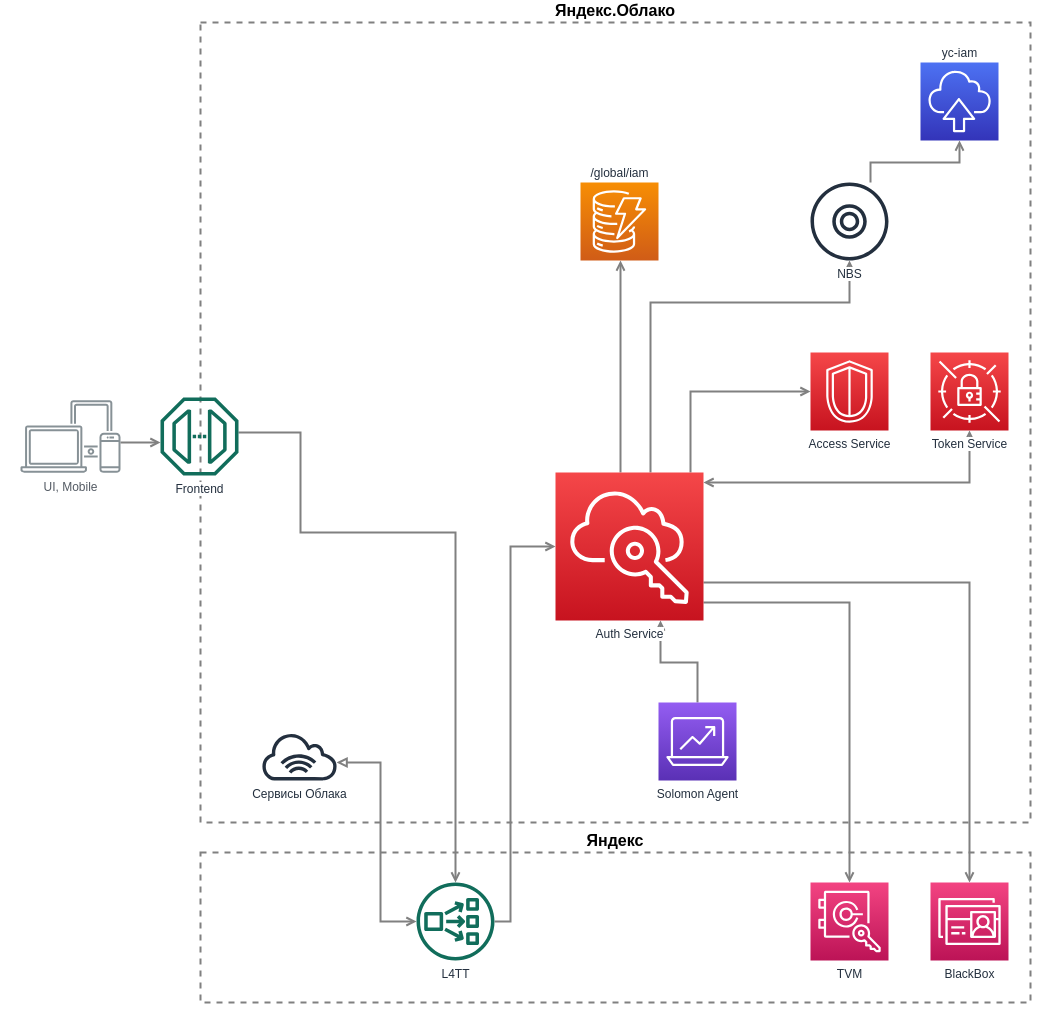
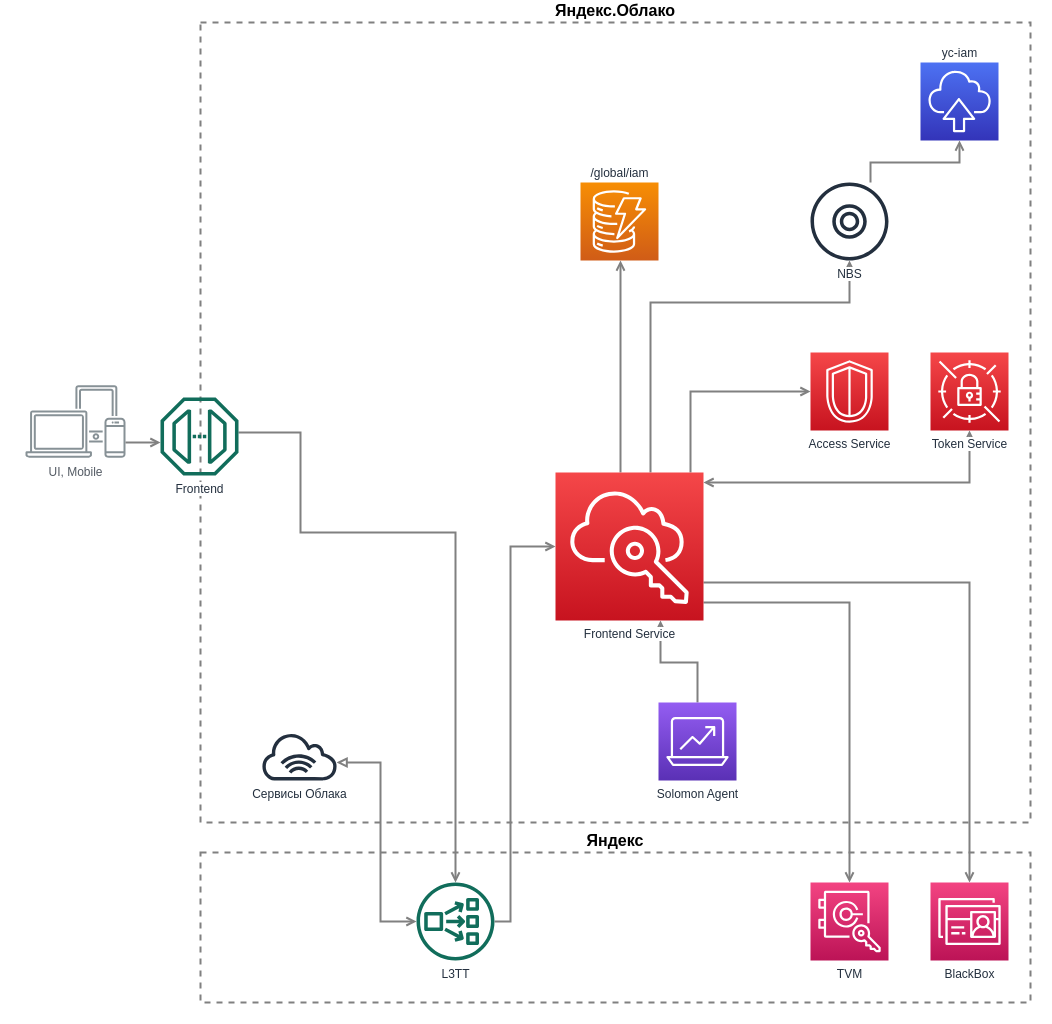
  <mxCell id="0" />
  <mxCell id="1" parent="0" />
  <mxCell id="2" value="&lt;div style=&quot;font-size: 16px;&quot;&gt;Яндекс.Облако&lt;/div&gt;" style="rounded=0;whiteSpace=wrap;html=1;strokeColor=#808080;strokeWidth=2;fillColor=none;gradientColor=#F34482;dashed=1;labelPosition=center;verticalLabelPosition=top;align=center;verticalAlign=bottom;fontSize=16;fontStyle=1" parent="1" vertex="1"><mxGeometry x="200" y="20" width="830" height="800" as="geometry" /></mxCell>
  <mxCell id="3" value="&lt;div style=&quot;font-size: 16px&quot;&gt;Яндекс&lt;/div&gt;" style="rounded=0;whiteSpace=wrap;html=1;strokeColor=#808080;strokeWidth=2;fillColor=none;gradientColor=#F34482;dashed=1;labelPosition=center;verticalLabelPosition=top;align=center;verticalAlign=bottom;fontSize=16;fontStyle=1" parent="1" vertex="1"><mxGeometry x="200" y="850" width="830" height="150" as="geometry" /></mxCell>
  <mxCell id="4" value="" style="edgeStyle=orthogonalEdgeStyle;html=1;endArrow=open;elbow=vertical;startArrow=none;startFill=0;strokeColor=#808080;rounded=0;strokeWidth=2;endFill=0;" parent="1" source="17" edge="1"><mxGeometry width="100" relative="1" as="geometry"><mxPoint x="560" y="710" as="sourcePoint" /><mxPoint x="660" y="618" as="targetPoint" /><Array as="points"><mxPoint x="697" y="660" /><mxPoint x="660" y="660" /></Array></mxGeometry></mxCell>
  <mxCell id="5" value="" style="edgeStyle=orthogonalEdgeStyle;html=1;endArrow=block;elbow=vertical;startArrow=open;startFill=0;strokeColor=#808080;rounded=0;strokeWidth=2;endFill=0;" parent="1" source="15" target="13" edge="1"><mxGeometry width="100" relative="1" as="geometry"><mxPoint x="660" y="749" as="sourcePoint" /><mxPoint x="553" y="600" as="targetPoint" /><Array as="points"><mxPoint x="380" y="919" /><mxPoint x="380" y="760" /></Array></mxGeometry></mxCell>
- <mxCell id="6" value="UI, Mobile" style="outlineConnect=0;gradientColor=none;fontColor=#545B64;strokeColor=none;fillColor=#879196;dashed=0;verticalLabelPosition=bottom;verticalAlign=top;align=center;html=1;fontSize=12;fontStyle=0;aspect=fixed;shape=mxgraph.aws4.illustration_devices;pointerEvents=1" parent="1" vertex="1"><mxGeometry x="20" y="397.5" width="100" height="73" as="geometry" /></mxCell>
+ <mxCell id="6" value="UI, Mobile" style="outlineConnect=0;gradientColor=none;fontColor=#545B64;strokeColor=none;fillColor=#879196;dashed=0;verticalLabelPosition=bottom;verticalAlign=top;align=center;html=1;fontSize=12;fontStyle=0;aspect=fixed;shape=mxgraph.aws4.illustration_devices;pointerEvents=1" parent="1" vertex="1"><mxGeometry x="25" y="382.5" width="100" height="73" as="geometry" /></mxCell>
  <mxCell id="7" value="/global/iam" style="outlineConnect=0;fontColor=#232F3E;gradientColor=#F78E04;gradientDirection=north;fillColor=#D05C17;strokeColor=#ffffff;dashed=0;verticalLabelPosition=top;verticalAlign=bottom;align=center;html=1;fontSize=12;fontStyle=0;aspect=fixed;shape=mxgraph.aws4.resourceIcon;resIcon=mxgraph.aws4.dynamodb;labelPosition=center;" parent="1" vertex="1"><mxGeometry x="580" y="180" width="78" height="78" as="geometry" /></mxCell>
  <mxCell id="8" value="Access Service" style="outlineConnect=0;fontColor=#232F3E;gradientColor=#F54749;gradientDirection=north;fillColor=#C7131F;strokeColor=#ffffff;dashed=0;verticalLabelPosition=bottom;verticalAlign=top;align=center;html=1;fontSize=12;fontStyle=0;aspect=fixed;shape=mxgraph.aws4.resourceIcon;resIcon=mxgraph.aws4.security_identity_and_compliance;" parent="1" vertex="1"><mxGeometry x="810" y="350" width="78" height="78" as="geometry" /></mxCell>
  <mxCell id="9" value="" style="edgeStyle=orthogonalEdgeStyle;html=1;endArrow=none;elbow=vertical;startArrow=open;startFill=0;strokeColor=#808080;rounded=0;strokeWidth=2;endFill=0;" parent="1" source="7" edge="1"><mxGeometry width="100" relative="1" as="geometry"><mxPoint x="700" y="380" as="sourcePoint" /><mxPoint x="620" y="470" as="targetPoint" /><Array as="points"><mxPoint x="620" y="380" /><mxPoint x="620" y="380" /></Array></mxGeometry></mxCell>
  <mxCell id="10" value="" style="edgeStyle=orthogonalEdgeStyle;html=1;endArrow=none;elbow=vertical;startArrow=open;startFill=0;strokeColor=#808080;rounded=0;strokeWidth=2;endFill=0;" parent="1" target="6" edge="1"><mxGeometry width="100" relative="1" as="geometry"><mxPoint x="160" y="440" as="sourcePoint" /><mxPoint x="-80" y="463" as="targetPoint" /><Array as="points"><mxPoint x="130" y="440" /><mxPoint x="130" y="440" /></Array></mxGeometry></mxCell>
  <mxCell id="11" value="" style="edgeStyle=orthogonalEdgeStyle;html=1;endArrow=none;elbow=vertical;startArrow=open;startFill=0;strokeColor=#808080;rounded=0;strokeWidth=2;endFill=0;" parent="1" source="15" edge="1"><mxGeometry width="100" relative="1" as="geometry"><mxPoint x="430" y="522" as="sourcePoint" /><mxPoint x="238" y="430" as="targetPoint" /><Array as="points"><mxPoint x="455" y="530" /><mxPoint x="300" y="530" /><mxPoint x="300" y="430" /></Array></mxGeometry></mxCell>
  <mxCell id="12" value="" style="edgeStyle=orthogonalEdgeStyle;html=1;endArrow=none;elbow=vertical;startArrow=open;startFill=0;strokeColor=#808080;rounded=0;strokeWidth=2;endFill=0;" parent="1" source="8" edge="1"><mxGeometry width="100" relative="1" as="geometry"><mxPoint x="1029" y="520" as="sourcePoint" /><mxPoint x="690" y="470" as="targetPoint" /><Array as="points"><mxPoint x="690" y="389" /></Array></mxGeometry></mxCell>
  <mxCell id="13" value="Сервисы Облака" style="outlineConnect=0;fontColor=#232F3E;gradientColor=none;fillColor=#232F3E;strokeColor=none;dashed=0;verticalLabelPosition=bottom;verticalAlign=top;align=center;html=1;fontSize=12;fontStyle=0;aspect=fixed;pointerEvents=1;shape=mxgraph.aws4.internet_alt1;" parent="1" vertex="1"><mxGeometry x="260" y="730" width="78" height="48" as="geometry" /></mxCell>
  <mxCell id="14" value="Frontend" style="outlineConnect=0;fontColor=#232F3E;gradientColor=none;fillColor=#116D5B;strokeColor=none;dashed=0;verticalLabelPosition=bottom;verticalAlign=top;align=center;html=1;fontSize=12;fontStyle=0;aspect=fixed;pointerEvents=1;shape=mxgraph.aws4.endpoint;labelBackgroundColor=#ffffff;" parent="1" vertex="1"><mxGeometry x="160" y="395" width="78" height="78" as="geometry" /></mxCell>
- <mxCell id="15" value="L4TT" style="outlineConnect=0;fontColor=#232F3E;gradientColor=none;fillColor=#116D5B;strokeColor=none;dashed=0;verticalLabelPosition=bottom;verticalAlign=top;align=center;html=1;fontSize=12;fontStyle=0;aspect=fixed;pointerEvents=1;shape=mxgraph.aws4.network_load_balancer;labelBackgroundColor=#ffffff;" parent="1" vertex="1"><mxGeometry x="416" y="880" width="78" height="78" as="geometry" /></mxCell>
+ <mxCell id="15" value="L3TT" style="outlineConnect=0;fontColor=#232F3E;gradientColor=none;fillColor=#116D5B;strokeColor=none;dashed=0;verticalLabelPosition=bottom;verticalAlign=top;align=center;html=1;fontSize=12;fontStyle=0;aspect=fixed;pointerEvents=1;shape=mxgraph.aws4.network_load_balancer;labelBackgroundColor=#ffffff;" parent="1" vertex="1"><mxGeometry x="416" y="880" width="78" height="78" as="geometry" /></mxCell>
  <mxCell id="16" value="" style="edgeStyle=orthogonalEdgeStyle;html=1;endArrow=none;elbow=vertical;startArrow=open;startFill=0;strokeColor=#808080;rounded=0;strokeWidth=2;endFill=0;" parent="1" target="15" edge="1"><mxGeometry width="100" relative="1" as="geometry"><mxPoint x="555" y="544" as="sourcePoint" /><mxPoint x="80" y="450" as="targetPoint" /><Array as="points"><mxPoint x="510" y="544" /><mxPoint x="510" y="919" /></Array></mxGeometry></mxCell>
  <mxCell id="17" value="Solomon Agent" style="outlineConnect=0;fontColor=#232F3E;gradientColor=#945DF2;gradientDirection=north;fillColor=#5A30B5;strokeColor=#ffffff;dashed=0;verticalLabelPosition=bottom;verticalAlign=top;align=center;html=1;fontSize=12;fontStyle=0;aspect=fixed;shape=mxgraph.aws4.resourceIcon;resIcon=mxgraph.aws4.analytics;labelBackgroundColor=#ffffff;" parent="1" vertex="1"><mxGeometry x="658" y="700" width="78" height="78" as="geometry" /></mxCell>
  <mxCell id="18" value="TVM" style="outlineConnect=0;fontColor=#232F3E;gradientColor=#F34482;gradientDirection=north;fillColor=#BC1356;strokeColor=#ffffff;dashed=0;verticalLabelPosition=bottom;verticalAlign=top;align=center;html=1;fontSize=12;fontStyle=0;aspect=fixed;shape=mxgraph.aws4.resourceIcon;resIcon=mxgraph.aws4.cloudhsm;labelBackgroundColor=#ffffff;" parent="1" vertex="1"><mxGeometry x="810" y="880" width="78" height="78" as="geometry" /></mxCell>
  <mxCell id="19" value="BlackBox" style="outlineConnect=0;fontColor=#232F3E;gradientColor=#F34482;gradientDirection=north;fillColor=#BC1356;strokeColor=#ffffff;dashed=0;verticalLabelPosition=bottom;verticalAlign=top;align=center;html=1;fontSize=12;fontStyle=0;aspect=fixed;shape=mxgraph.aws4.resourceIcon;resIcon=mxgraph.aws4.directory_service;labelBackgroundColor=#ffffff;" parent="1" vertex="1"><mxGeometry x="930" y="880" width="78" height="78" as="geometry" /></mxCell>
  <mxCell id="20" value="" style="edgeStyle=orthogonalEdgeStyle;html=1;endArrow=none;elbow=vertical;startArrow=open;startFill=0;strokeColor=#808080;rounded=0;strokeWidth=2;endFill=0;" parent="1" source="18" edge="1"><mxGeometry width="100" relative="1" as="geometry"><mxPoint x="820" y="569" as="sourcePoint" /><mxPoint x="703" y="600" as="targetPoint" /><Array as="points"><mxPoint x="849" y="600" /></Array></mxGeometry></mxCell>
  <mxCell id="21" value="" style="edgeStyle=orthogonalEdgeStyle;html=1;endArrow=none;elbow=vertical;startArrow=open;startFill=0;strokeColor=#808080;rounded=0;strokeWidth=2;endFill=0;" parent="1" source="19" edge="1"><mxGeometry width="100" relative="1" as="geometry"><mxPoint x="820" y="965" as="sourcePoint" /><mxPoint x="703" y="580" as="targetPoint" /><Array as="points"><mxPoint x="969" y="580" /></Array></mxGeometry></mxCell>
  <mxCell id="22" value="" style="edgeStyle=orthogonalEdgeStyle;html=1;endArrow=none;elbow=vertical;startArrow=open;startFill=0;strokeColor=#808080;rounded=0;strokeWidth=2;endFill=0;" parent="1" edge="1"><mxGeometry width="100" relative="1" as="geometry"><mxPoint x="849" y="258" as="sourcePoint" /><mxPoint x="650" y="470" as="targetPoint" /><Array as="points"><mxPoint x="849" y="300" /><mxPoint x="650" y="300" /></Array></mxGeometry></mxCell>
  <mxCell id="23" value="yc-iam" style="outlineConnect=0;fontColor=#232F3E;gradientColor=#4D72F3;gradientDirection=north;fillColor=#3334B9;strokeColor=#ffffff;dashed=0;verticalLabelPosition=top;verticalAlign=bottom;align=center;html=1;fontSize=12;fontStyle=0;aspect=fixed;shape=mxgraph.aws4.resourceIcon;resIcon=mxgraph.aws4.migration_and_transfer;labelPosition=center;" parent="1" vertex="1"><mxGeometry x="920" y="60" width="78" height="78" as="geometry" /></mxCell>
  <mxCell id="24" value="" style="edgeStyle=orthogonalEdgeStyle;html=1;endArrow=none;elbow=vertical;startArrow=open;startFill=0;strokeColor=#808080;rounded=0;strokeWidth=2;endFill=0;" parent="1" edge="1"><mxGeometry width="100" relative="1" as="geometry"><mxPoint x="959" y="138" as="sourcePoint" /><mxPoint x="870" y="180" as="targetPoint" /><Array as="points"><mxPoint x="959" y="160" /><mxPoint x="870" y="160" /></Array></mxGeometry></mxCell>
  <mxCell id="25" value="NBS" style="outlineConnect=0;fontColor=#232F3E;gradientColor=none;fillColor=#232F3E;strokeColor=none;dashed=0;verticalLabelPosition=bottom;verticalAlign=top;align=center;html=1;fontSize=12;fontStyle=0;aspect=fixed;pointerEvents=1;shape=mxgraph.aws4.disk;labelBackgroundColor=#ffffff;" parent="1" vertex="1"><mxGeometry x="810" y="180" width="78" height="78" as="geometry" /></mxCell>
- <mxCell id="26" value="Auth Service" style="outlineConnect=0;fontColor=#232F3E;gradientColor=#F54749;gradientDirection=north;fillColor=#C7131F;strokeColor=#ffffff;dashed=0;verticalLabelPosition=bottom;verticalAlign=top;align=center;html=1;fontSize=12;fontStyle=0;aspect=fixed;shape=mxgraph.aws4.resourceIcon;resIcon=mxgraph.aws4.single_sign_on;labelBackgroundColor=#ffffff;" vertex="1" parent="1"><mxGeometry x="555" y="470" width="148" height="148" as="geometry" /></mxCell>
+ <mxCell id="26" value="Frontend Service" style="outlineConnect=0;fontColor=#232F3E;gradientColor=#F54749;gradientDirection=north;fillColor=#C7131F;strokeColor=#ffffff;dashed=0;verticalLabelPosition=bottom;verticalAlign=top;align=center;html=1;fontSize=12;fontStyle=0;aspect=fixed;shape=mxgraph.aws4.resourceIcon;resIcon=mxgraph.aws4.single_sign_on;labelBackgroundColor=#ffffff;" vertex="1" parent="1"><mxGeometry x="555" y="470" width="148" height="148" as="geometry" /></mxCell>
  <mxCell id="27" value="" style="edgeStyle=orthogonalEdgeStyle;html=1;endArrow=open;elbow=vertical;startArrow=open;startFill=0;strokeColor=#808080;rounded=0;strokeWidth=2;endFill=0;" edge="1" parent="1" source="28" target="26"><mxGeometry width="100" relative="1" as="geometry"><mxPoint x="969" y="428" as="sourcePoint" /><mxPoint x="703" y="480" as="targetPoint" /><Array as="points"><mxPoint x="969" y="480" /></Array></mxGeometry></mxCell>
  <mxCell id="28" value="Token Service" style="outlineConnect=0;fontColor=#232F3E;gradientColor=#F54749;gradientDirection=north;fillColor=#C7131F;strokeColor=#ffffff;dashed=0;verticalLabelPosition=bottom;verticalAlign=top;align=center;html=1;fontSize=12;fontStyle=0;aspect=fixed;shape=mxgraph.aws4.resourceIcon;resIcon=mxgraph.aws4.secrets_manager;labelBackgroundColor=#ffffff;" vertex="1" parent="1"><mxGeometry x="930" y="350" width="78" height="78" as="geometry" /></mxCell>
